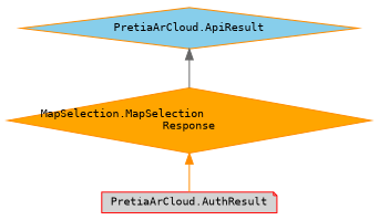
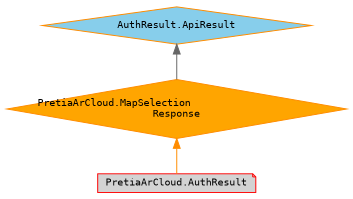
  digraph {
    fontname="DejaVu Sans Mono"
    node [color=darkorange fontname="DejaVu Sans Mono" fontsize=10 shape=diamond style=filled]
    edge [dir=back fontname="DejaVu Sans Mono" fontsize=10 labelfontname=Helvetica labelfontsize=10 style=solid]
-   n1 [fillcolor=skyblue fontcolor=black height=0.2 label="PretiaArCloud.ApiResult" width=0.4]
-   n2 [fillcolor=orange height=0.2 label="MapSelection.MapSelection\lResponse" width=0.4]
+   n1 [fillcolor=skyblue fontcolor=black height=0.2 label="AuthResult.ApiResult" width=0.4]
+   n2 [fillcolor=orange height=0.2 label="PretiaArCloud.MapSelection\lResponse" width=0.4]
    n3 [color=red fillcolor=lightgrey height=0.2 label="PretiaArCloud.AuthResult" shape=note width=0.4]
    n1 -> n2 [color=gray40]
    n2 -> n3 [color=darkorange]
  }
